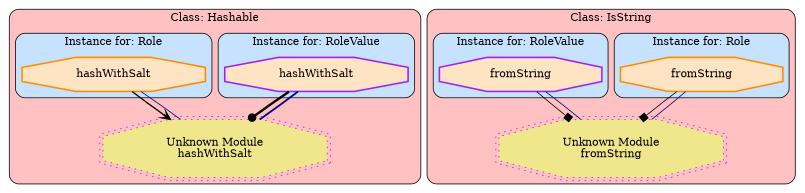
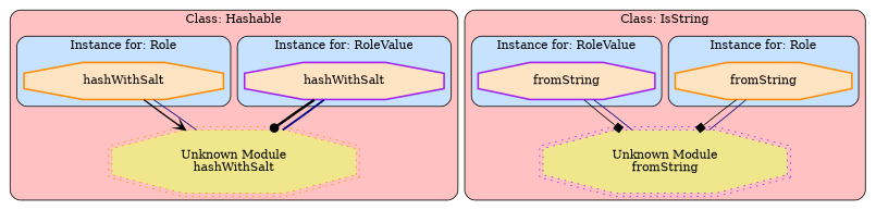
  digraph {
    node [fillcolor=bisque margin="0.4,0.1" shape=octagon style="filled,bold" color=darkorange]
    edge [color=black penwidth=1]
    n1 [label=hashWithSalt]
    n2 [label=hashWithSalt color=purple]
-   n3 [fillcolor=khaki label="Unknown Module\nhashWithSalt" shape=doubleoctagon style="filled,dotted" color=purple]
+   n3 [fillcolor=khaki label="Unknown Module\nhashWithSalt" shape=doubleoctagon style="filled,dotted"]
    n4 [label=fromString]
    n5 [label=fromString color=purple]
    n6 [fillcolor=khaki label="Unknown Module\nfromString" shape=doubleoctagon style="filled,dotted" color=purple]
    subgraph cluster_1 {
      fillcolor=rosybrown1
      label="Class: Hashable"
      style="filled,rounded"
      n3
      subgraph cluster_2 {
        fillcolor=slategray1
        label="Instance for: RoleValue"
        style="filled,rounded"
        n2
      }
      subgraph cluster_3 {
        fillcolor=slategray1
        label="Instance for: Role"
        style="filled,rounded"
        n1
      }
    }
    subgraph cluster_4 {
      fillcolor=rosybrown1
      label="Class: IsString"
      style="filled,rounded"
      n6
      subgraph cluster_5 {
        fillcolor=slategray1
        label="Instance for: Role"
        style="filled,rounded"
        n4
      }
      subgraph cluster_6 {
        fillcolor=slategray1
        label="Instance for: RoleValue"
        style="filled,rounded"
        n5
      }
    }
    n1 -> n3 [penwidth=1.6931471805599454 arrowhead=vee]
    n2 -> n3 [penwidth=3.0794415416798357 arrowhead=dot]
    n3 -> n1 [color=navy dir=none]
    n3 -> n2 [color=navy dir=none penwidth=2.386294361119891]
    n4 -> n6 [arrowhead=box]
    n5 -> n6 [arrowhead=box]
    n6 -> n4 [color=navy dir=none]
    n6 -> n5 [color=navy dir=none]
  }
